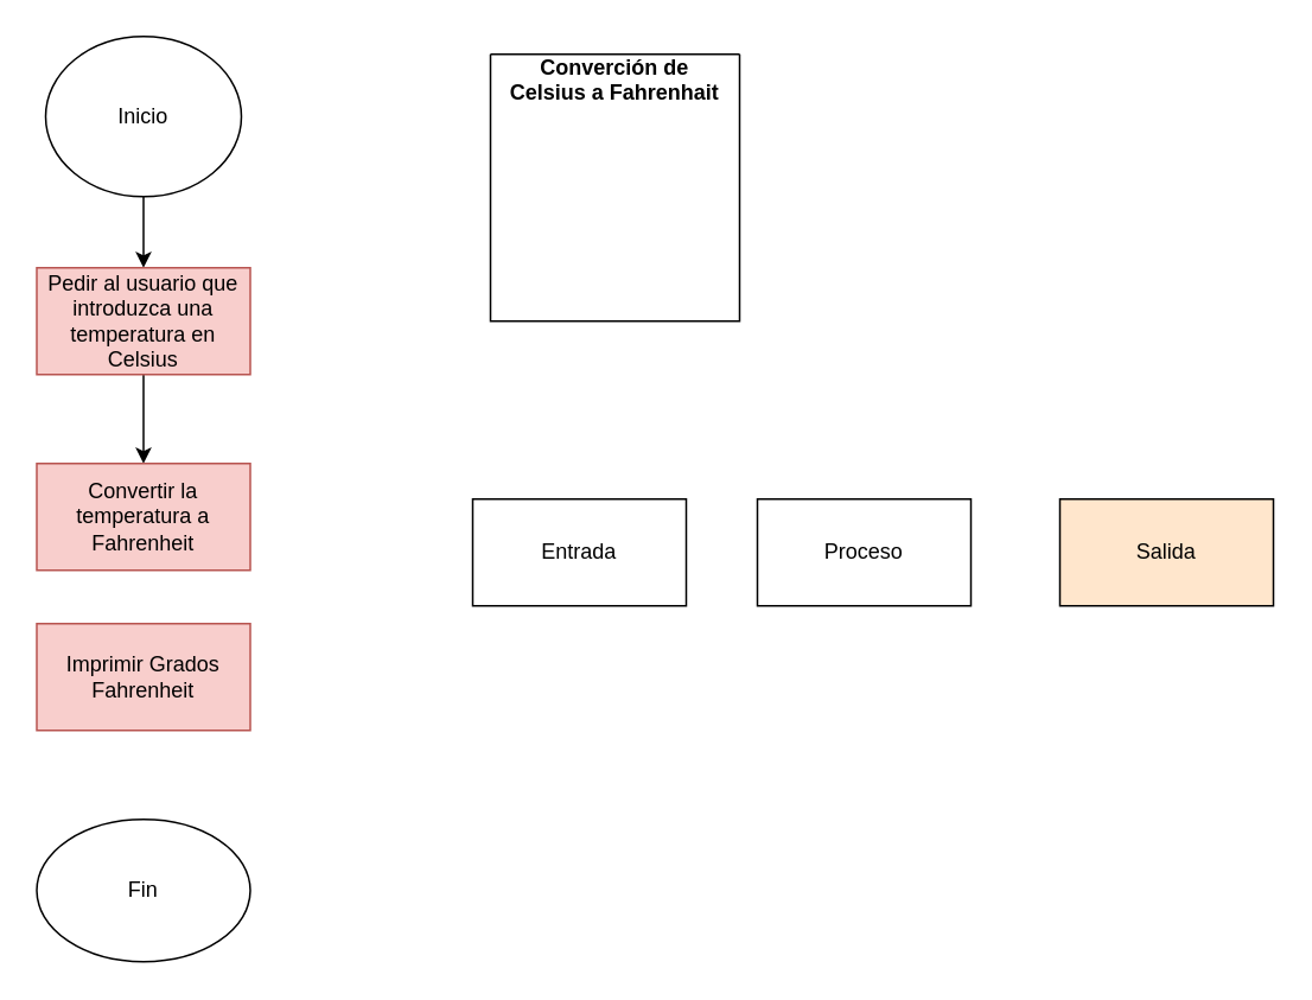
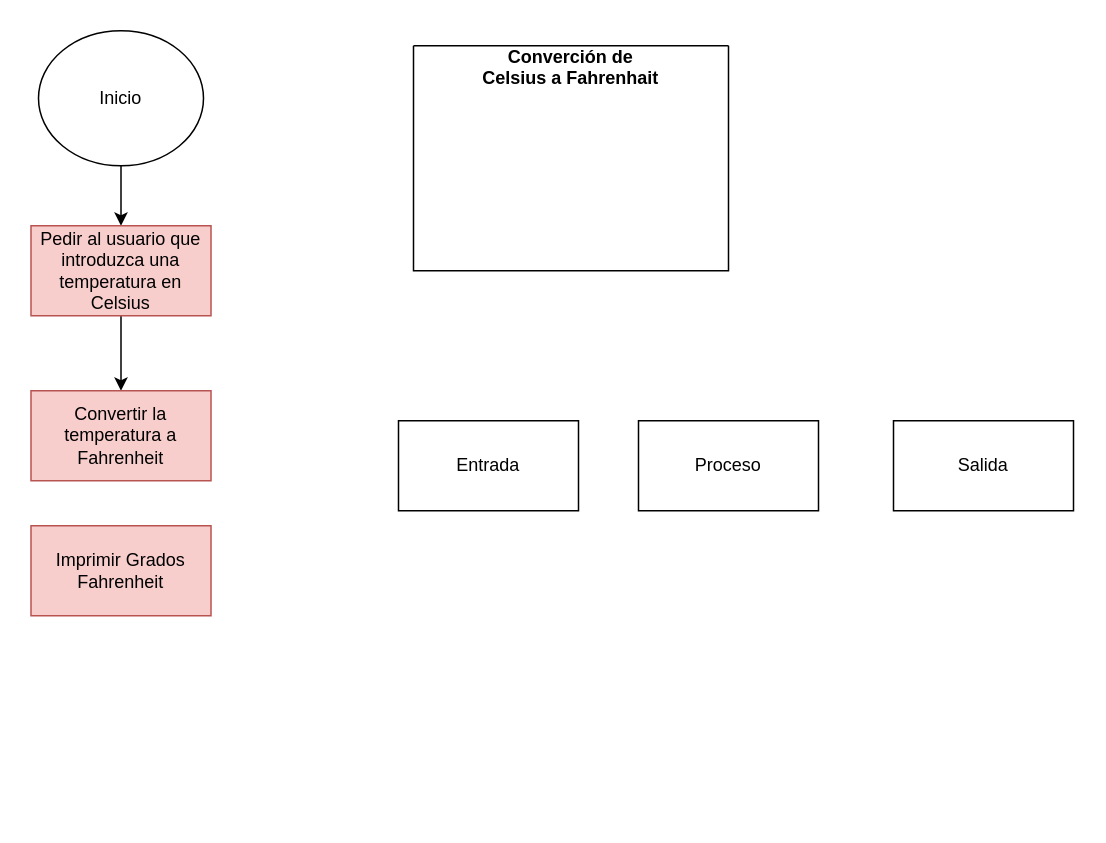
  <mxCell id="0" />
  <mxCell id="1" parent="0" />
  <mxCell id="2" style="edgeStyle=none;html=1;entryX=0.5;entryY=0;entryDx=0;entryDy=0;" edge="1" parent="1" source="3" target="5"><mxGeometry relative="1" as="geometry" /></mxCell>
  <mxCell id="3" value="Inicio" style="ellipse;whiteSpace=wrap;html=1;" vertex="1" parent="1"><mxGeometry x="25" y="20" width="110" height="90" as="geometry" /></mxCell>
  <mxCell id="4" style="edgeStyle=none;html=1;entryX=0.5;entryY=0;entryDx=0;entryDy=0;" edge="1" parent="1" source="5" target="6"><mxGeometry relative="1" as="geometry" /></mxCell>
  <mxCell id="5" value="Pedir al usuario que introduzca una temperatura en Celsius" style="whiteSpace=wrap;html=1;fillColor=#f8cecc;strokeColor=#b85450;" vertex="1" parent="1"><mxGeometry x="20" y="150" width="120" height="60" as="geometry" /></mxCell>
  <mxCell id="6" value="Convertir la temperatura a Fahrenheit" style="rounded=0;whiteSpace=wrap;html=1;fillColor=#f8cecc;strokeColor=#b85450;" vertex="1" parent="1"><mxGeometry x="20" y="260" width="120" height="60" as="geometry" /></mxCell>
  <mxCell id="7" value="Imprimir Grados Fahrenheit" style="rounded=0;whiteSpace=wrap;html=1;fillColor=#f8cecc;strokeColor=#b85450;" vertex="1" parent="1"><mxGeometry x="20" y="350" width="120" height="60" as="geometry" /></mxCell>
- <mxCell id="8" value="Fin" style="ellipse;whiteSpace=wrap;html=1;" vertex="1" parent="1"><mxGeometry x="20" y="460" width="120" height="80" as="geometry" /></mxCell>
  <mxCell id="9" value="Entrada" style="rounded=0;whiteSpace=wrap;html=1;" vertex="1" parent="1"><mxGeometry x="265" y="280" width="120" height="60" as="geometry" /></mxCell>
  <mxCell id="10" value="Proceso" style="rounded=0;whiteSpace=wrap;html=1;" vertex="1" parent="1"><mxGeometry x="425" y="280" width="120" height="60" as="geometry" /></mxCell>
- <mxCell id="11" value="Salida" style="rounded=0;whiteSpace=wrap;html=1;fillColor=#ffe6cc;" vertex="1" parent="1"><mxGeometry x="595" y="280" width="120" height="60" as="geometry" /></mxCell>
- <mxCell id="12" value="&#10;&#10;Converción de &#10;Celsius a Fahrenhait" style="swimlane;startSize=0;" vertex="1" parent="1"><mxGeometry x="275" y="30" width="140" height="150" as="geometry" /></mxCell>
+ <mxCell id="11" value="Salida" style="rounded=0;whiteSpace=wrap;html=1;" vertex="1" parent="1"><mxGeometry x="595" y="280" width="120" height="60" as="geometry" /></mxCell>
+ <mxCell id="12" value="&#10;&#10;Converción de &#10;Celsius a Fahrenhait" style="swimlane;startSize=0;" vertex="1" parent="1"><mxGeometry x="275" y="30" width="210" height="150" as="geometry" /></mxCell>
